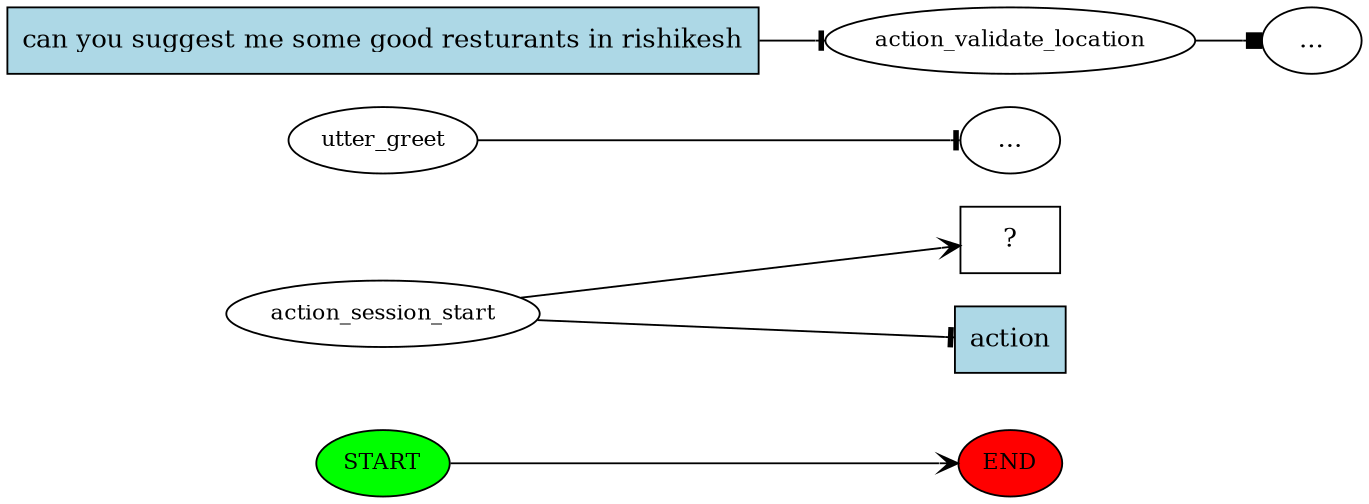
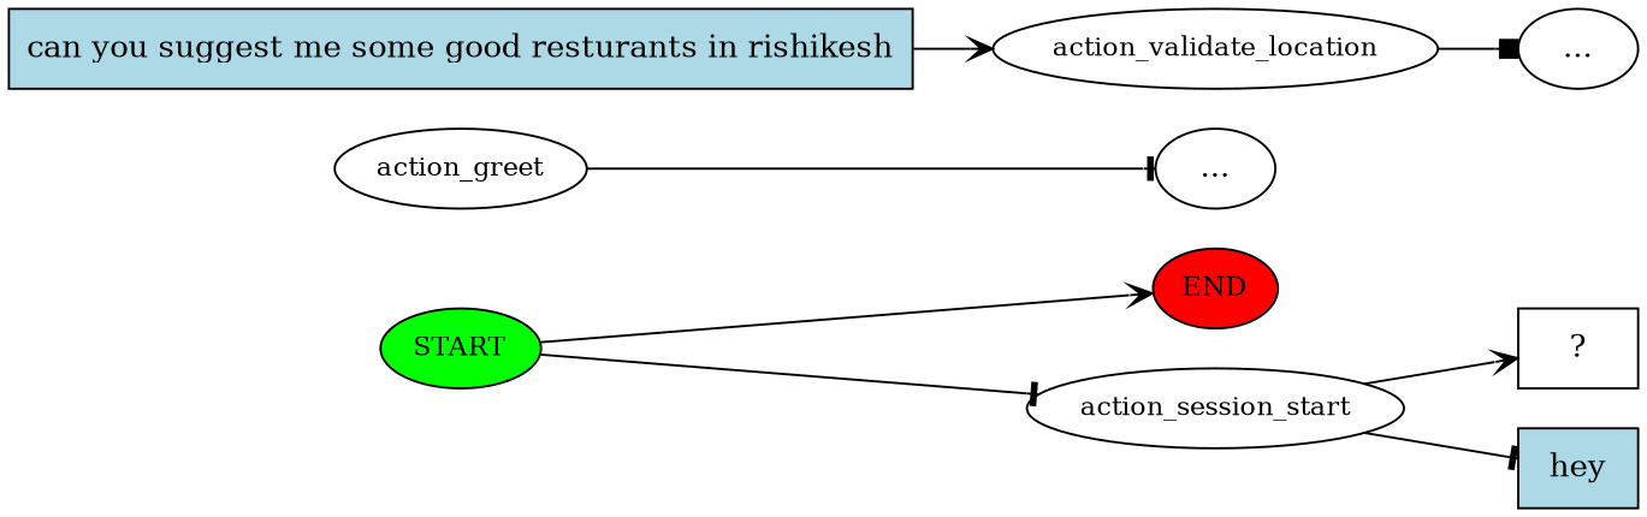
  digraph {
    rankdir=LR
    edge [arrowhead=vee]
    n1 [fillcolor=green fontsize=12 label=START style=filled]
    n2 [fillcolor=red fontsize=12 label=END style=filled]
    n3 [fontsize=12 label=action_session_start]
    n4 [label="  ?  " shape=rect]
-   n5 [fillcolor=lightblue label=action shape=rect style=filled]
-   n6 [fontsize=12 label=utter_greet]
+   n5 [fillcolor=lightblue label=hey shape=rect style=filled]
+   n6 [fontsize=12 label=action_greet]
    n7 [label="..."]
    n8 [fillcolor=lightblue label="can you suggest me some good resturants in rishikesh" shape=rect style=filled]
    n9 [fontsize=12 label=action_validate_location]
    n10 [label="..."]
    n1 -> n2
+   n1 -> n3 [arrowhead=tee]
    n3 -> n4
    n3 -> n5 [arrowhead=tee]
    n6 -> n7 [arrowhead=tee]
-   n8 -> n9 [arrowhead=tee]
+   n8 -> n9
    n9 -> n10 [arrowhead=box]
  }
